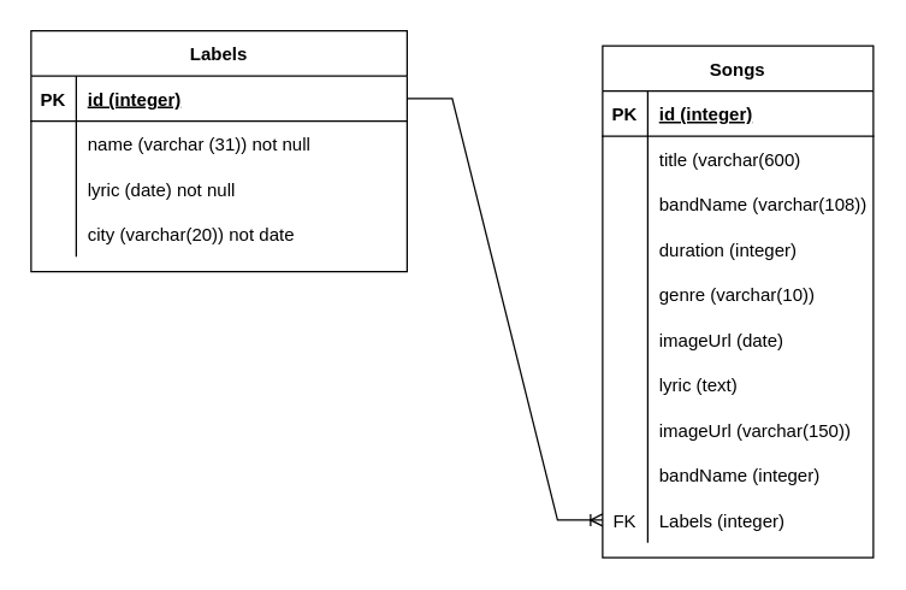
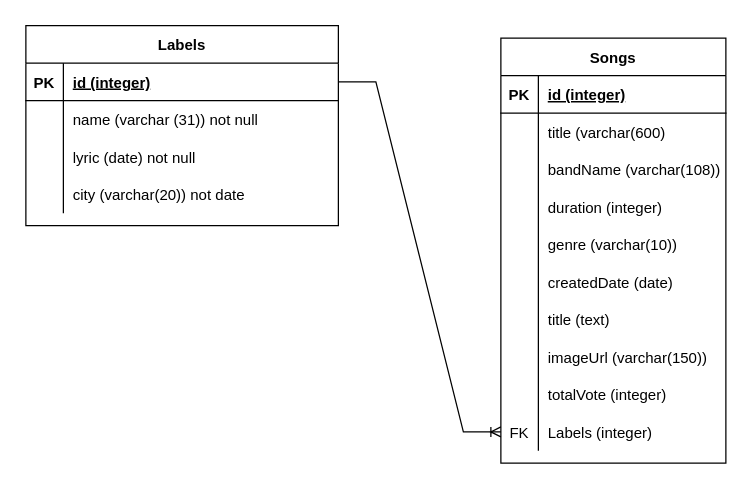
  <mxCell id="0" />
  <mxCell id="1" parent="0" />
  <mxCell id="2" value="Labels" style="shape=table;startSize=30;container=1;collapsible=1;childLayout=tableLayout;fixedRows=1;rowLines=0;fontStyle=1;align=center;resizeLast=1;" parent="1" vertex="1"><mxGeometry x="20" y="20" width="250" height="160" as="geometry" /></mxCell>
  <mxCell id="3" value="" style="shape=tableRow;horizontal=0;startSize=0;swimlaneHead=0;swimlaneBody=0;fillColor=none;collapsible=0;dropTarget=0;points=[[0,0.5],[1,0.5]];portConstraint=eastwest;top=0;left=0;right=0;bottom=1;" parent="2" vertex="1"><mxGeometry y="30" width="250" height="30" as="geometry" /></mxCell>
  <mxCell id="4" value="PK" style="shape=partialRectangle;connectable=0;fillColor=none;top=0;left=0;bottom=0;right=0;fontStyle=1;overflow=hidden;" parent="3" vertex="1"><mxGeometry width="30" height="30" as="geometry"><mxRectangle width="30" height="30" as="alternateBounds" /></mxGeometry></mxCell>
  <mxCell id="5" value="id (integer)" style="shape=partialRectangle;connectable=0;fillColor=none;top=0;left=0;bottom=0;right=0;align=left;spacingLeft=6;fontStyle=5;overflow=hidden;" parent="3" vertex="1"><mxGeometry x="30" width="220" height="30" as="geometry"><mxRectangle width="220" height="30" as="alternateBounds" /></mxGeometry></mxCell>
  <mxCell id="6" value="" style="shape=tableRow;horizontal=0;startSize=0;swimlaneHead=0;swimlaneBody=0;fillColor=none;collapsible=0;dropTarget=0;points=[[0,0.5],[1,0.5]];portConstraint=eastwest;top=0;left=0;right=0;bottom=0;" parent="2" vertex="1"><mxGeometry y="60" width="250" height="30" as="geometry" /></mxCell>
  <mxCell id="7" value="" style="shape=partialRectangle;connectable=0;fillColor=none;top=0;left=0;bottom=0;right=0;editable=1;overflow=hidden;" parent="6" vertex="1"><mxGeometry width="30" height="30" as="geometry"><mxRectangle width="30" height="30" as="alternateBounds" /></mxGeometry></mxCell>
  <mxCell id="8" value="name (varchar (31)) not null" style="shape=partialRectangle;connectable=0;fillColor=none;top=0;left=0;bottom=0;right=0;align=left;spacingLeft=6;overflow=hidden;" parent="6" vertex="1"><mxGeometry x="30" width="220" height="30" as="geometry"><mxRectangle width="220" height="30" as="alternateBounds" /></mxGeometry></mxCell>
  <mxCell id="9" value="" style="shape=tableRow;horizontal=0;startSize=0;swimlaneHead=0;swimlaneBody=0;fillColor=none;collapsible=0;dropTarget=0;points=[[0,0.5],[1,0.5]];portConstraint=eastwest;top=0;left=0;right=0;bottom=0;" parent="2" vertex="1"><mxGeometry y="90" width="250" height="30" as="geometry" /></mxCell>
  <mxCell id="10" value="" style="shape=partialRectangle;connectable=0;fillColor=none;top=0;left=0;bottom=0;right=0;editable=1;overflow=hidden;" parent="9" vertex="1"><mxGeometry width="30" height="30" as="geometry"><mxRectangle width="30" height="30" as="alternateBounds" /></mxGeometry></mxCell>
  <mxCell id="11" value="lyric (date) not null" style="shape=partialRectangle;connectable=0;fillColor=none;top=0;left=0;bottom=0;right=0;align=left;spacingLeft=6;overflow=hidden;" parent="9" vertex="1"><mxGeometry x="30" width="220" height="30" as="geometry"><mxRectangle width="220" height="30" as="alternateBounds" /></mxGeometry></mxCell>
  <mxCell id="12" value="" style="shape=tableRow;horizontal=0;startSize=0;swimlaneHead=0;swimlaneBody=0;fillColor=none;collapsible=0;dropTarget=0;points=[[0,0.5],[1,0.5]];portConstraint=eastwest;top=0;left=0;right=0;bottom=0;" parent="2" vertex="1"><mxGeometry y="120" width="250" height="30" as="geometry" /></mxCell>
  <mxCell id="13" value="" style="shape=partialRectangle;connectable=0;fillColor=none;top=0;left=0;bottom=0;right=0;editable=1;overflow=hidden;" parent="12" vertex="1"><mxGeometry width="30" height="30" as="geometry"><mxRectangle width="30" height="30" as="alternateBounds" /></mxGeometry></mxCell>
  <mxCell id="14" value="city (varchar(20)) not date" style="shape=partialRectangle;connectable=0;fillColor=none;top=0;left=0;bottom=0;right=0;align=left;spacingLeft=6;overflow=hidden;" parent="12" vertex="1"><mxGeometry x="30" width="220" height="30" as="geometry"><mxRectangle width="220" height="30" as="alternateBounds" /></mxGeometry></mxCell>
  <mxCell id="15" value="Songs" style="shape=table;startSize=30;container=1;collapsible=1;childLayout=tableLayout;fixedRows=1;rowLines=0;fontStyle=1;align=center;resizeLast=1;" parent="1" vertex="1"><mxGeometry x="400" y="30" width="180" height="340" as="geometry" /></mxCell>
  <mxCell id="16" value="" style="shape=tableRow;horizontal=0;startSize=0;swimlaneHead=0;swimlaneBody=0;fillColor=none;collapsible=0;dropTarget=0;points=[[0,0.5],[1,0.5]];portConstraint=eastwest;top=0;left=0;right=0;bottom=1;" parent="15" vertex="1"><mxGeometry y="30" width="180" height="30" as="geometry" /></mxCell>
  <mxCell id="17" value="PK" style="shape=partialRectangle;connectable=0;fillColor=none;top=0;left=0;bottom=0;right=0;fontStyle=1;overflow=hidden;" parent="16" vertex="1"><mxGeometry width="30" height="30" as="geometry"><mxRectangle width="30" height="30" as="alternateBounds" /></mxGeometry></mxCell>
  <mxCell id="18" value="id (integer)" style="shape=partialRectangle;connectable=0;fillColor=none;top=0;left=0;bottom=0;right=0;align=left;spacingLeft=6;fontStyle=5;overflow=hidden;" parent="16" vertex="1"><mxGeometry x="30" width="150" height="30" as="geometry"><mxRectangle width="150" height="30" as="alternateBounds" /></mxGeometry></mxCell>
  <mxCell id="19" value="" style="shape=tableRow;horizontal=0;startSize=0;swimlaneHead=0;swimlaneBody=0;fillColor=none;collapsible=0;dropTarget=0;points=[[0,0.5],[1,0.5]];portConstraint=eastwest;top=0;left=0;right=0;bottom=0;" parent="15" vertex="1"><mxGeometry y="60" width="180" height="30" as="geometry" /></mxCell>
  <mxCell id="20" value="" style="shape=partialRectangle;connectable=0;fillColor=none;top=0;left=0;bottom=0;right=0;editable=1;overflow=hidden;" parent="19" vertex="1"><mxGeometry width="30" height="30" as="geometry"><mxRectangle width="30" height="30" as="alternateBounds" /></mxGeometry></mxCell>
  <mxCell id="21" value="title (varchar(600)" style="shape=partialRectangle;connectable=0;fillColor=none;top=0;left=0;bottom=0;right=0;align=left;spacingLeft=6;overflow=hidden;" parent="19" vertex="1"><mxGeometry x="30" width="150" height="30" as="geometry"><mxRectangle width="150" height="30" as="alternateBounds" /></mxGeometry></mxCell>
  <mxCell id="22" value="" style="shape=tableRow;horizontal=0;startSize=0;swimlaneHead=0;swimlaneBody=0;fillColor=none;collapsible=0;dropTarget=0;points=[[0,0.5],[1,0.5]];portConstraint=eastwest;top=0;left=0;right=0;bottom=0;" parent="15" vertex="1"><mxGeometry y="90" width="180" height="30" as="geometry" /></mxCell>
  <mxCell id="23" value="" style="shape=partialRectangle;connectable=0;fillColor=none;top=0;left=0;bottom=0;right=0;editable=1;overflow=hidden;" parent="22" vertex="1"><mxGeometry width="30" height="30" as="geometry"><mxRectangle width="30" height="30" as="alternateBounds" /></mxGeometry></mxCell>
  <mxCell id="24" value="bandName (varchar(108))" style="shape=partialRectangle;connectable=0;fillColor=none;top=0;left=0;bottom=0;right=0;align=left;spacingLeft=6;overflow=hidden;" parent="22" vertex="1"><mxGeometry x="30" width="150" height="30" as="geometry"><mxRectangle width="150" height="30" as="alternateBounds" /></mxGeometry></mxCell>
  <mxCell id="25" value="" style="shape=tableRow;horizontal=0;startSize=0;swimlaneHead=0;swimlaneBody=0;fillColor=none;collapsible=0;dropTarget=0;points=[[0,0.5],[1,0.5]];portConstraint=eastwest;top=0;left=0;right=0;bottom=0;" parent="15" vertex="1"><mxGeometry y="120" width="180" height="30" as="geometry" /></mxCell>
  <mxCell id="26" value="" style="shape=partialRectangle;connectable=0;fillColor=none;top=0;left=0;bottom=0;right=0;editable=1;overflow=hidden;" parent="25" vertex="1"><mxGeometry width="30" height="30" as="geometry"><mxRectangle width="30" height="30" as="alternateBounds" /></mxGeometry></mxCell>
  <mxCell id="27" value="duration (integer)" style="shape=partialRectangle;connectable=0;fillColor=none;top=0;left=0;bottom=0;right=0;align=left;spacingLeft=6;overflow=hidden;" parent="25" vertex="1"><mxGeometry x="30" width="150" height="30" as="geometry"><mxRectangle width="150" height="30" as="alternateBounds" /></mxGeometry></mxCell>
  <mxCell id="28" value="" style="shape=tableRow;horizontal=0;startSize=0;swimlaneHead=0;swimlaneBody=0;fillColor=none;collapsible=0;dropTarget=0;points=[[0,0.5],[1,0.5]];portConstraint=eastwest;top=0;left=0;right=0;bottom=0;" parent="15" vertex="1"><mxGeometry y="150" width="180" height="30" as="geometry" /></mxCell>
  <mxCell id="29" value="" style="shape=partialRectangle;connectable=0;fillColor=none;top=0;left=0;bottom=0;right=0;editable=1;overflow=hidden;" parent="28" vertex="1"><mxGeometry width="30" height="30" as="geometry"><mxRectangle width="30" height="30" as="alternateBounds" /></mxGeometry></mxCell>
  <mxCell id="30" value="genre (varchar(10))" style="shape=partialRectangle;connectable=0;fillColor=none;top=0;left=0;bottom=0;right=0;align=left;spacingLeft=6;overflow=hidden;" parent="28" vertex="1"><mxGeometry x="30" width="150" height="30" as="geometry"><mxRectangle width="150" height="30" as="alternateBounds" /></mxGeometry></mxCell>
  <mxCell id="31" value="" style="shape=tableRow;horizontal=0;startSize=0;swimlaneHead=0;swimlaneBody=0;fillColor=none;collapsible=0;dropTarget=0;points=[[0,0.5],[1,0.5]];portConstraint=eastwest;top=0;left=0;right=0;bottom=0;" parent="15" vertex="1"><mxGeometry y="180" width="180" height="30" as="geometry" /></mxCell>
  <mxCell id="32" value="" style="shape=partialRectangle;connectable=0;fillColor=none;top=0;left=0;bottom=0;right=0;editable=1;overflow=hidden;" parent="31" vertex="1"><mxGeometry width="30" height="30" as="geometry"><mxRectangle width="30" height="30" as="alternateBounds" /></mxGeometry></mxCell>
- <mxCell id="33" value="imageUrl (date)" style="shape=partialRectangle;connectable=0;fillColor=none;top=0;left=0;bottom=0;right=0;align=left;spacingLeft=6;overflow=hidden;" parent="31" vertex="1"><mxGeometry x="30" width="150" height="30" as="geometry"><mxRectangle width="150" height="30" as="alternateBounds" /></mxGeometry></mxCell>
+ <mxCell id="33" value="createdDate (date)" style="shape=partialRectangle;connectable=0;fillColor=none;top=0;left=0;bottom=0;right=0;align=left;spacingLeft=6;overflow=hidden;" parent="31" vertex="1"><mxGeometry x="30" width="150" height="30" as="geometry"><mxRectangle width="150" height="30" as="alternateBounds" /></mxGeometry></mxCell>
  <mxCell id="34" value="" style="shape=tableRow;horizontal=0;startSize=0;swimlaneHead=0;swimlaneBody=0;fillColor=none;collapsible=0;dropTarget=0;points=[[0,0.5],[1,0.5]];portConstraint=eastwest;top=0;left=0;right=0;bottom=0;" parent="15" vertex="1"><mxGeometry y="210" width="180" height="30" as="geometry" /></mxCell>
  <mxCell id="35" value="" style="shape=partialRectangle;connectable=0;fillColor=none;top=0;left=0;bottom=0;right=0;editable=1;overflow=hidden;" parent="34" vertex="1"><mxGeometry width="30" height="30" as="geometry"><mxRectangle width="30" height="30" as="alternateBounds" /></mxGeometry></mxCell>
- <mxCell id="36" value="lyric (text)" style="shape=partialRectangle;connectable=0;fillColor=none;top=0;left=0;bottom=0;right=0;align=left;spacingLeft=6;overflow=hidden;" parent="34" vertex="1"><mxGeometry x="30" width="150" height="30" as="geometry"><mxRectangle width="150" height="30" as="alternateBounds" /></mxGeometry></mxCell>
+ <mxCell id="36" value="title (text)" style="shape=partialRectangle;connectable=0;fillColor=none;top=0;left=0;bottom=0;right=0;align=left;spacingLeft=6;overflow=hidden;" parent="34" vertex="1"><mxGeometry x="30" width="150" height="30" as="geometry"><mxRectangle width="150" height="30" as="alternateBounds" /></mxGeometry></mxCell>
  <mxCell id="37" value="" style="shape=tableRow;horizontal=0;startSize=0;swimlaneHead=0;swimlaneBody=0;fillColor=none;collapsible=0;dropTarget=0;points=[[0,0.5],[1,0.5]];portConstraint=eastwest;top=0;left=0;right=0;bottom=0;" parent="15" vertex="1"><mxGeometry y="240" width="180" height="30" as="geometry" /></mxCell>
  <mxCell id="38" value="" style="shape=partialRectangle;connectable=0;fillColor=none;top=0;left=0;bottom=0;right=0;editable=1;overflow=hidden;" parent="37" vertex="1"><mxGeometry width="30" height="30" as="geometry"><mxRectangle width="30" height="30" as="alternateBounds" /></mxGeometry></mxCell>
  <mxCell id="39" value="imageUrl (varchar(150))" style="shape=partialRectangle;connectable=0;fillColor=none;top=0;left=0;bottom=0;right=0;align=left;spacingLeft=6;overflow=hidden;" parent="37" vertex="1"><mxGeometry x="30" width="150" height="30" as="geometry"><mxRectangle width="150" height="30" as="alternateBounds" /></mxGeometry></mxCell>
  <mxCell id="40" value="" style="shape=tableRow;horizontal=0;startSize=0;swimlaneHead=0;swimlaneBody=0;fillColor=none;collapsible=0;dropTarget=0;points=[[0,0.5],[1,0.5]];portConstraint=eastwest;top=0;left=0;right=0;bottom=0;" parent="15" vertex="1"><mxGeometry y="270" width="180" height="30" as="geometry" /></mxCell>
  <mxCell id="41" value="" style="shape=partialRectangle;connectable=0;fillColor=none;top=0;left=0;bottom=0;right=0;editable=1;overflow=hidden;" parent="40" vertex="1"><mxGeometry width="30" height="30" as="geometry"><mxRectangle width="30" height="30" as="alternateBounds" /></mxGeometry></mxCell>
- <mxCell id="42" value="bandName (integer)" style="shape=partialRectangle;connectable=0;fillColor=none;top=0;left=0;bottom=0;right=0;align=left;spacingLeft=6;overflow=hidden;" parent="40" vertex="1"><mxGeometry x="30" width="150" height="30" as="geometry"><mxRectangle width="150" height="30" as="alternateBounds" /></mxGeometry></mxCell>
+ <mxCell id="42" value="totalVote (integer)" style="shape=partialRectangle;connectable=0;fillColor=none;top=0;left=0;bottom=0;right=0;align=left;spacingLeft=6;overflow=hidden;" parent="40" vertex="1"><mxGeometry x="30" width="150" height="30" as="geometry"><mxRectangle width="150" height="30" as="alternateBounds" /></mxGeometry></mxCell>
  <mxCell id="43" value="" style="shape=tableRow;horizontal=0;startSize=0;swimlaneHead=0;swimlaneBody=0;fillColor=none;collapsible=0;dropTarget=0;points=[[0,0.5],[1,0.5]];portConstraint=eastwest;top=0;left=0;right=0;bottom=0;" parent="15" vertex="1"><mxGeometry y="300" width="180" height="30" as="geometry" /></mxCell>
  <mxCell id="44" value="FK" style="shape=partialRectangle;connectable=0;fillColor=none;top=0;left=0;bottom=0;right=0;editable=1;overflow=hidden;" parent="43" vertex="1"><mxGeometry width="30" height="30" as="geometry"><mxRectangle width="30" height="30" as="alternateBounds" /></mxGeometry></mxCell>
  <mxCell id="45" value="Labels (integer)" style="shape=partialRectangle;connectable=0;fillColor=none;top=0;left=0;bottom=0;right=0;align=left;spacingLeft=6;overflow=hidden;" parent="43" vertex="1"><mxGeometry x="30" width="150" height="30" as="geometry"><mxRectangle width="150" height="30" as="alternateBounds" /></mxGeometry></mxCell>
  <mxCell id="46" value="" style="edgeStyle=entityRelationEdgeStyle;fontSize=12;html=1;endArrow=ERoneToMany;rounded=0;" parent="1" source="3" target="43" edge="1"><mxGeometry width="100" height="100" relative="1" as="geometry"><mxPoint x="290" y="240" as="sourcePoint" /><mxPoint x="390" y="140" as="targetPoint" /></mxGeometry></mxCell>
